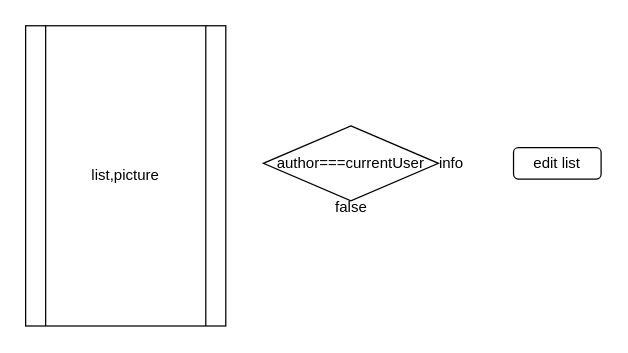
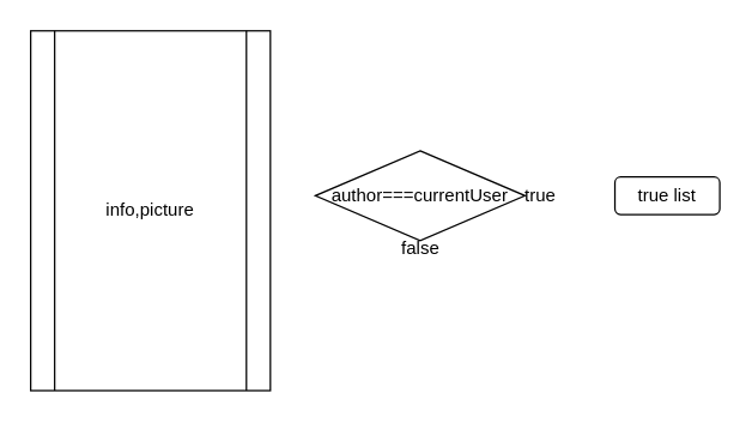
  <mxCell id="0" />
  <mxCell id="1" parent="0" />
- <mxCell id="2" value="list,picture" style="shape=process;whiteSpace=wrap;html=1;backgroundOutline=1;" vertex="1" parent="1"><mxGeometry x="20" y="20" width="160" height="240" as="geometry" /></mxCell>
- <mxCell id="3" value="edit list" style="rounded=1;whiteSpace=wrap;html=1;" vertex="1" parent="1"><mxGeometry x="410" y="117.5" width="70" height="25" as="geometry" /></mxCell>
+ <mxCell id="2" value="info,picture" style="shape=process;whiteSpace=wrap;html=1;backgroundOutline=1;" vertex="1" parent="1"><mxGeometry x="20" y="20" width="160" height="240" as="geometry" /></mxCell>
+ <mxCell id="3" value="true list" style="rounded=1;whiteSpace=wrap;html=1;" vertex="1" parent="1"><mxGeometry x="410" y="117.5" width="70" height="25" as="geometry" /></mxCell>
  <mxCell id="4" value="" style="group" vertex="1" connectable="0" parent="1"><mxGeometry x="210" y="110" width="140" height="70" as="geometry" /></mxCell>
  <mxCell id="5" value="author===currentUser" style="rhombus;whiteSpace=wrap;html=1;" vertex="1" parent="4"><mxGeometry y="-10" width="140" height="60" as="geometry" /></mxCell>
  <mxCell id="6" value="false" style="text;html=1;align=center;verticalAlign=middle;resizable=0;points=[];autosize=1;strokeColor=none;fillColor=none;" vertex="1" parent="4"><mxGeometry x="45" y="40" width="50" height="30" as="geometry" /></mxCell>
- <mxCell id="7" value="info" style="text;html=1;align=center;verticalAlign=middle;resizable=0;points=[];autosize=1;strokeColor=none;fillColor=none;" vertex="1" parent="1"><mxGeometry x="340" y="115" width="40" height="30" as="geometry" /></mxCell>
+ <mxCell id="7" value="true" style="text;html=1;align=center;verticalAlign=middle;resizable=0;points=[];autosize=1;strokeColor=none;fillColor=none;" vertex="1" parent="1"><mxGeometry x="340" y="115" width="40" height="30" as="geometry" /></mxCell>
